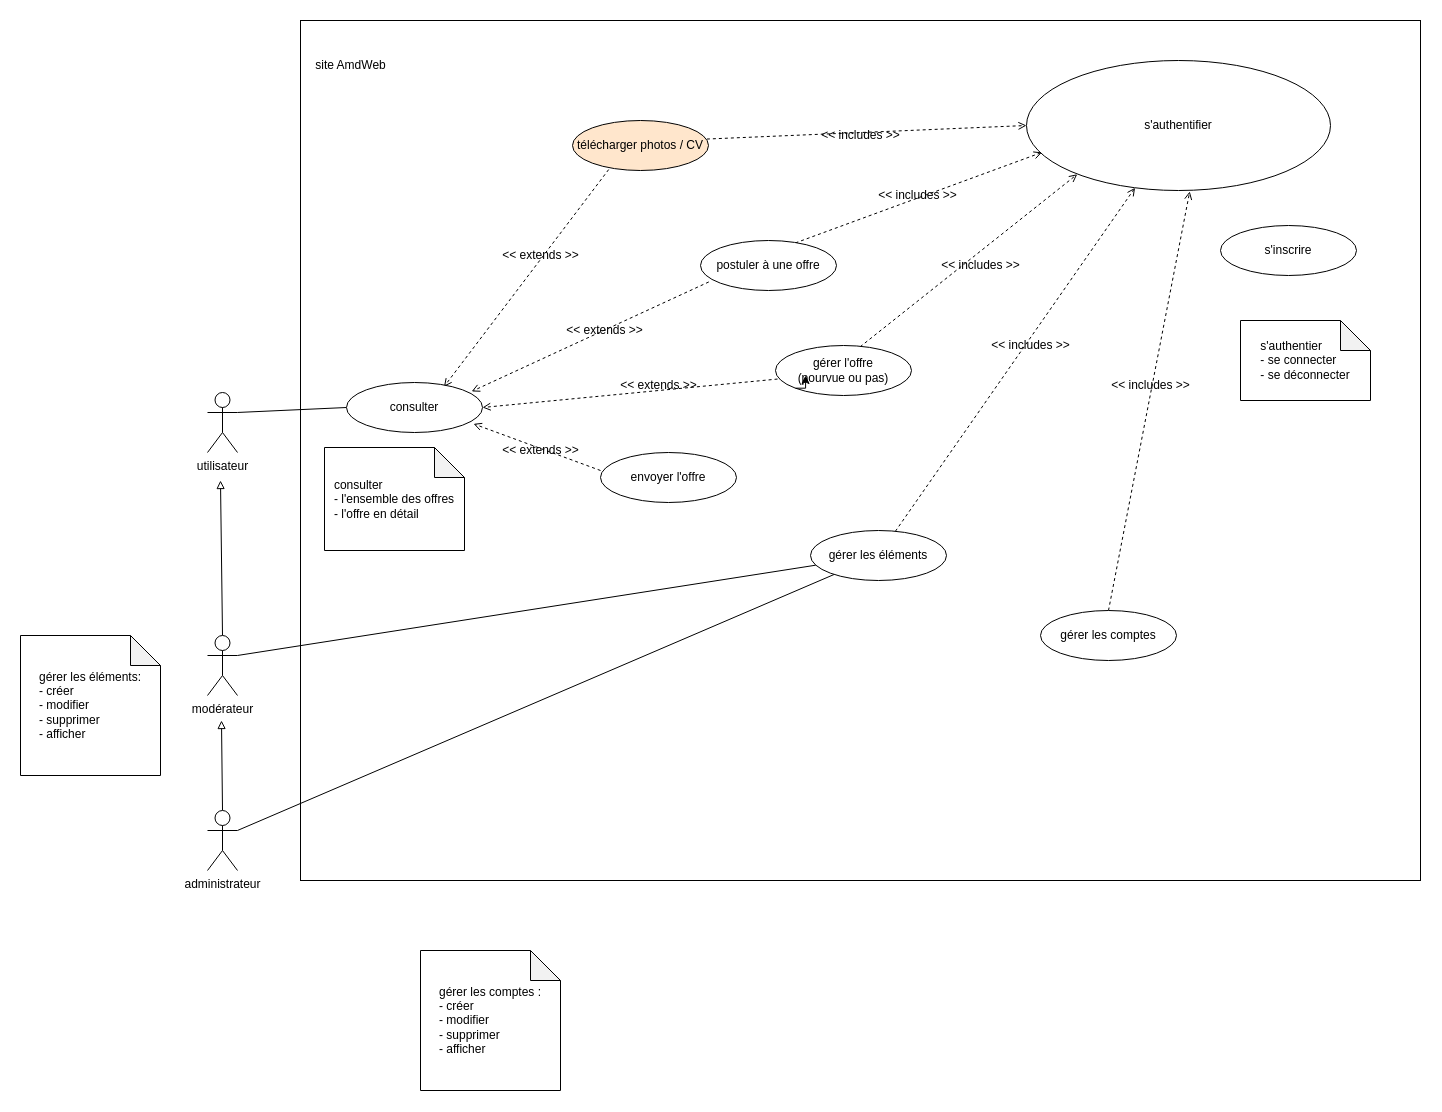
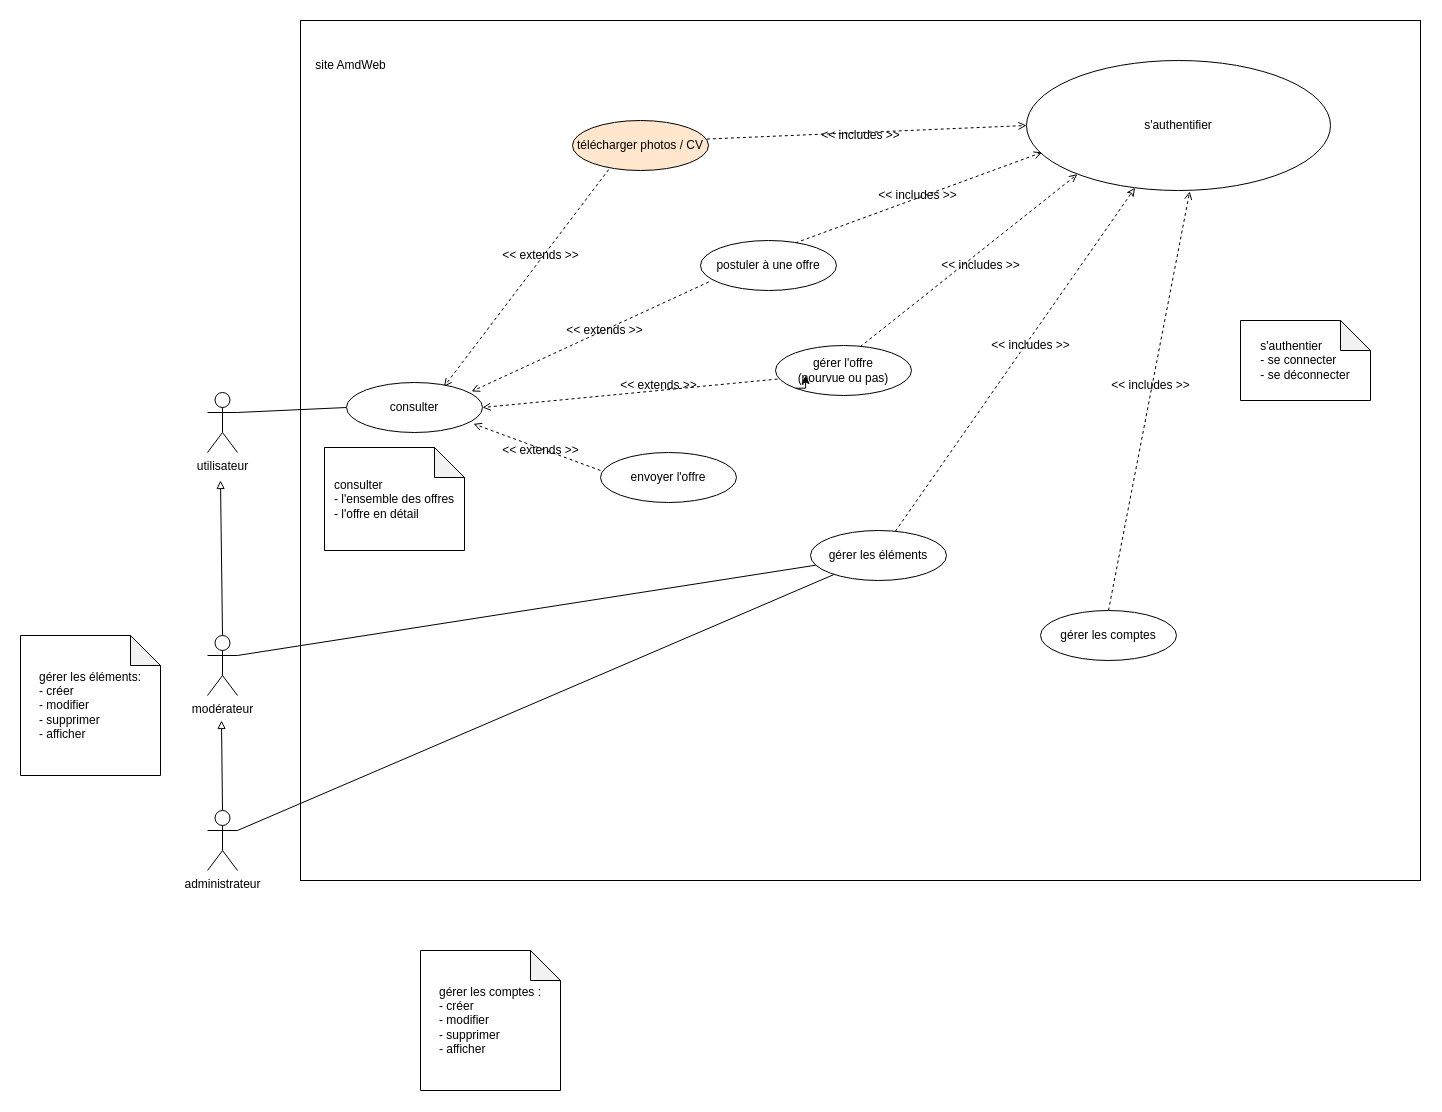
  <mxCell id="0" />
  <mxCell id="1" parent="0" />
  <mxCell id="2" value="" style="rounded=0;whiteSpace=wrap;html=1;" parent="1" vertex="1"><mxGeometry x="300" y="20" width="1120" height="860" as="geometry" /></mxCell>
  <mxCell id="3" value="site AmdWeb" style="text;html=1;align=center;verticalAlign=middle;resizable=0;points=[];autosize=1;strokeColor=none;fillColor=none;" parent="1" vertex="1"><mxGeometry x="300" y="50" width="100" height="30" as="geometry" /></mxCell>
  <mxCell id="4" style="edgeStyle=none;rounded=0;orthogonalLoop=1;jettySize=auto;html=1;exitX=1;exitY=0.333;exitDx=0;exitDy=0;exitPerimeter=0;entryX=0;entryY=0.5;entryDx=0;entryDy=0;endArrow=none;endFill=0;" parent="1" source="5" target="26" edge="1"><mxGeometry relative="1" as="geometry" /></mxCell>
  <mxCell id="5" value="utilisateur" style="shape=umlActor;verticalLabelPosition=bottom;verticalAlign=top;html=1;outlineConnect=0;" parent="1" vertex="1"><mxGeometry x="207" y="392" width="30" height="60" as="geometry" /></mxCell>
  <mxCell id="6" style="edgeStyle=none;rounded=0;orthogonalLoop=1;jettySize=auto;html=1;exitX=1;exitY=0.333;exitDx=0;exitDy=0;exitPerimeter=0;endArrow=none;endFill=0;" parent="1" source="8" target="22" edge="1"><mxGeometry relative="1" as="geometry" /></mxCell>
  <mxCell id="7" style="edgeStyle=none;rounded=0;orthogonalLoop=1;jettySize=auto;html=1;exitX=0.5;exitY=0;exitDx=0;exitDy=0;exitPerimeter=0;endArrow=block;endFill=0;" parent="1" source="8" edge="1"><mxGeometry relative="1" as="geometry"><mxPoint x="220" y="480" as="targetPoint" /></mxGeometry></mxCell>
  <mxCell id="8" value="modérateur" style="shape=umlActor;verticalLabelPosition=bottom;verticalAlign=top;html=1;outlineConnect=0;" parent="1" vertex="1"><mxGeometry x="207" y="635" width="30" height="60" as="geometry" /></mxCell>
  <mxCell id="9" style="edgeStyle=none;rounded=0;orthogonalLoop=1;jettySize=auto;html=1;exitX=1;exitY=0.333;exitDx=0;exitDy=0;exitPerimeter=0;endArrow=none;endFill=0;" parent="1" source="11" target="22" edge="1"><mxGeometry relative="1" as="geometry" /></mxCell>
  <mxCell id="10" style="edgeStyle=none;rounded=0;orthogonalLoop=1;jettySize=auto;html=1;exitX=0.5;exitY=0;exitDx=0;exitDy=0;exitPerimeter=0;endArrow=block;endFill=0;" parent="1" source="11" edge="1"><mxGeometry relative="1" as="geometry"><mxPoint x="221" y="720" as="targetPoint" /></mxGeometry></mxCell>
  <mxCell id="11" value="administrateur" style="shape=umlActor;verticalLabelPosition=bottom;verticalAlign=top;html=1;outlineConnect=0;" parent="1" vertex="1"><mxGeometry x="207" y="810" width="30" height="60" as="geometry" /></mxCell>
  <mxCell id="12" style="edgeStyle=none;rounded=0;orthogonalLoop=1;jettySize=auto;html=1;exitX=0.266;exitY=0.981;exitDx=0;exitDy=0;entryX=0.717;entryY=0.084;entryDx=0;entryDy=0;dashed=1;endArrow=open;endFill=0;entryPerimeter=0;exitPerimeter=0;" parent="1" source="14" target="26" edge="1"><mxGeometry relative="1" as="geometry"><mxPoint x="600.6" y="159.04" as="sourcePoint" /></mxGeometry></mxCell>
  <mxCell id="13" style="edgeStyle=none;rounded=0;orthogonalLoop=1;jettySize=auto;html=1;exitX=0.988;exitY=0.371;exitDx=0;exitDy=0;dashed=1;endArrow=open;endFill=0;entryX=0;entryY=0.5;entryDx=0;entryDy=0;exitPerimeter=0;" edge="1" parent="1" source="14" target="20"><mxGeometry relative="1" as="geometry" /></mxCell>
  <mxCell id="14" value="télécharger photos / CV" style="ellipse;whiteSpace=wrap;html=1;fillColor=#ffe6cc;" parent="1" vertex="1"><mxGeometry x="572" y="120" width="136" height="50" as="geometry" /></mxCell>
  <mxCell id="15" style="rounded=0;orthogonalLoop=1;jettySize=auto;html=1;entryX=0.934;entryY=0.827;entryDx=0;entryDy=0;dashed=1;endArrow=open;endFill=0;entryPerimeter=0;" edge="1" parent="1" target="26"><mxGeometry relative="1" as="geometry"><mxPoint x="600" y="470" as="sourcePoint" /></mxGeometry></mxCell>
  <mxCell id="16" value="envoyer l'offre" style="ellipse;whiteSpace=wrap;html=1;" parent="1" vertex="1"><mxGeometry x="600" y="452" width="136" height="50" as="geometry" /></mxCell>
  <mxCell id="17" style="edgeStyle=none;rounded=0;orthogonalLoop=1;jettySize=auto;html=1;exitX=0.061;exitY=0.829;exitDx=0;exitDy=0;entryX=0.92;entryY=0.179;entryDx=0;entryDy=0;endArrow=open;endFill=0;dashed=1;exitPerimeter=0;entryPerimeter=0;" parent="1" source="19" target="26" edge="1"><mxGeometry relative="1" as="geometry" /></mxCell>
  <mxCell id="18" style="edgeStyle=none;rounded=0;orthogonalLoop=1;jettySize=auto;html=1;exitX=0.698;exitY=0.048;exitDx=0;exitDy=0;entryX=0.051;entryY=0.707;entryDx=0;entryDy=0;entryPerimeter=0;dashed=1;endArrow=open;endFill=0;exitPerimeter=0;" edge="1" parent="1" source="19" target="20"><mxGeometry relative="1" as="geometry" /></mxCell>
  <mxCell id="19" value="postuler à une offre" style="ellipse;whiteSpace=wrap;html=1;" parent="1" vertex="1"><mxGeometry x="700" y="240" width="136" height="50" as="geometry" /></mxCell>
  <mxCell id="20" value="s'authentifier" style="ellipse;whiteSpace=wrap;html=1;" parent="1" vertex="1"><mxGeometry x="1026" y="60" width="304" height="130" as="geometry" /></mxCell>
- <mxCell id="21" style="edgeStyle=none;rounded=0;orthogonalLoop=1;jettySize=auto;html=1;dashed=1;endArrow=open;endFill=0;" parent="1" source="22" target="20" edge="1"><mxGeometry relative="1" as="geometry" /></mxCell>
+ <mxCell id="21" style="edgeStyle=none;rounded=0;orthogonalLoop=1;jettySize=auto;html=1;dashed=1;endArrow=classic;endFill=0;" parent="1" source="22" target="20" edge="1"><mxGeometry relative="1" as="geometry" /></mxCell>
  <mxCell id="22" value="gérer les éléments" style="ellipse;whiteSpace=wrap;html=1;" parent="1" vertex="1"><mxGeometry x="810" y="530" width="136" height="50" as="geometry" /></mxCell>
  <mxCell id="23" style="edgeStyle=none;rounded=0;orthogonalLoop=1;jettySize=auto;html=1;exitX=0.5;exitY=0;exitDx=0;exitDy=0;dashed=1;endArrow=open;endFill=0;entryX=0.537;entryY=1.007;entryDx=0;entryDy=0;entryPerimeter=0;" parent="1" source="24" target="20" edge="1"><mxGeometry relative="1" as="geometry" /></mxCell>
  <mxCell id="24" value="gérer les comptes" style="ellipse;whiteSpace=wrap;html=1;" parent="1" vertex="1"><mxGeometry x="1040" y="610" width="136" height="50" as="geometry" /></mxCell>
- <mxCell id="25" value="s'inscrire" style="ellipse;whiteSpace=wrap;html=1;" parent="1" vertex="1"><mxGeometry x="1220" y="225" width="136" height="50" as="geometry" /></mxCell>
  <mxCell id="26" value="consulter" style="ellipse;whiteSpace=wrap;html=1;" parent="1" vertex="1"><mxGeometry x="346" y="382" width="136" height="50" as="geometry" /></mxCell>
  <mxCell id="27" value="&lt;div align=&quot;left&quot;&gt;gérer les comptes :&lt;/div&gt;&lt;div align=&quot;left&quot;&gt;- créer&lt;/div&gt;&lt;div align=&quot;left&quot;&gt;- modifier&lt;/div&gt;&lt;div align=&quot;left&quot;&gt;- supprimer&lt;/div&gt;&lt;div align=&quot;left&quot;&gt;- afficher&lt;br&gt;&lt;/div&gt;" style="shape=note;whiteSpace=wrap;html=1;backgroundOutline=1;darkOpacity=0.05;" parent="1" vertex="1"><mxGeometry x="420" y="950" width="140" height="140" as="geometry" /></mxCell>
  <mxCell id="28" value="&lt;div align=&quot;left&quot;&gt;gérer les éléments:&lt;/div&gt;&lt;div align=&quot;left&quot;&gt;- créer&lt;/div&gt;&lt;div align=&quot;left&quot;&gt;- modifier&lt;/div&gt;&lt;div align=&quot;left&quot;&gt;- supprimer&lt;/div&gt;&lt;div align=&quot;left&quot;&gt;- afficher&lt;br&gt;&lt;/div&gt;" style="shape=note;whiteSpace=wrap;html=1;backgroundOutline=1;darkOpacity=0.05;" parent="1" vertex="1"><mxGeometry x="20" y="635" width="140" height="140" as="geometry" /></mxCell>
  <mxCell id="29" value="&lt;div align=&quot;left&quot;&gt;consulter&lt;/div&gt;&lt;div align=&quot;left&quot;&gt;- l'ensemble des offres&lt;br&gt;&lt;/div&gt;&lt;div align=&quot;left&quot;&gt;- l'offre en détail&lt;br&gt;&lt;/div&gt;" style="shape=note;whiteSpace=wrap;html=1;backgroundOutline=1;darkOpacity=0.05;" parent="1" vertex="1"><mxGeometry x="324" y="447" width="140" height="103" as="geometry" /></mxCell>
  <mxCell id="30" style="edgeStyle=none;rounded=0;orthogonalLoop=1;jettySize=auto;html=1;exitX=0.015;exitY=0.671;exitDx=0;exitDy=0;entryX=1;entryY=0.5;entryDx=0;entryDy=0;dashed=1;endArrow=open;endFill=0;exitPerimeter=0;" edge="1" parent="1" source="32" target="26"><mxGeometry relative="1" as="geometry" /></mxCell>
  <mxCell id="31" style="edgeStyle=none;rounded=0;orthogonalLoop=1;jettySize=auto;html=1;exitX=0.588;exitY=0.1;exitDx=0;exitDy=0;entryX=0.167;entryY=0.875;entryDx=0;entryDy=0;dashed=1;endArrow=open;endFill=0;entryPerimeter=0;exitPerimeter=0;" edge="1" parent="1" source="32" target="20"><mxGeometry relative="1" as="geometry" /></mxCell>
  <mxCell id="32" value="&lt;div&gt;gérer l'offre&lt;/div&gt;&lt;div&gt;(pourvue ou pas)&lt;br&gt;&lt;/div&gt;" style="ellipse;whiteSpace=wrap;html=1;" parent="1" vertex="1"><mxGeometry x="775" y="345" width="136" height="50" as="geometry" /></mxCell>
  <mxCell id="33" value="&lt;div align=&quot;left&quot;&gt;s'authentier&lt;/div&gt;&lt;div align=&quot;left&quot;&gt;- se connecter&lt;br&gt;&lt;/div&gt;&lt;div align=&quot;left&quot;&gt;- se déconnecter&lt;br&gt;&lt;/div&gt;" style="shape=note;whiteSpace=wrap;html=1;backgroundOutline=1;darkOpacity=0.05;" parent="1" vertex="1"><mxGeometry x="1240" y="320" width="130" height="80" as="geometry" /></mxCell>
  <mxCell id="34" value="&amp;lt;&amp;lt; includes &amp;gt;&amp;gt;" style="text;html=1;align=center;verticalAlign=middle;resizable=0;points=[];autosize=1;strokeColor=none;fillColor=none;" parent="1" vertex="1"><mxGeometry x="980" y="330" width="100" height="30" as="geometry" /></mxCell>
  <mxCell id="35" value="&amp;lt;&amp;lt; includes &amp;gt;&amp;gt;" style="text;html=1;align=center;verticalAlign=middle;resizable=0;points=[];autosize=1;strokeColor=none;fillColor=none;" parent="1" vertex="1"><mxGeometry x="930" y="250" width="100" height="30" as="geometry" /></mxCell>
  <mxCell id="36" value="&amp;lt;&amp;lt; extends &amp;gt;&amp;gt;" style="text;html=1;align=center;verticalAlign=middle;resizable=0;points=[];autosize=1;strokeColor=none;fillColor=none;" parent="1" vertex="1"><mxGeometry x="554" y="315" width="100" height="30" as="geometry" /></mxCell>
  <mxCell id="37" value="&amp;lt;&amp;lt; extends &amp;gt;&amp;gt;" style="text;html=1;align=center;verticalAlign=middle;resizable=0;points=[];autosize=1;strokeColor=none;fillColor=none;" parent="1" vertex="1"><mxGeometry x="490" y="435" width="100" height="30" as="geometry" /></mxCell>
  <mxCell id="38" value="&amp;lt;&amp;lt; extends &amp;gt;&amp;gt;" style="text;html=1;align=center;verticalAlign=middle;resizable=0;points=[];autosize=1;strokeColor=none;fillColor=none;" parent="1" vertex="1"><mxGeometry x="490" y="240" width="100" height="30" as="geometry" /></mxCell>
  <mxCell id="39" value="&amp;lt;&amp;lt; extends &amp;gt;&amp;gt;" style="text;html=1;align=center;verticalAlign=middle;resizable=0;points=[];autosize=1;strokeColor=none;fillColor=none;" parent="1" vertex="1"><mxGeometry x="608" y="370" width="100" height="30" as="geometry" /></mxCell>
  <mxCell id="40" style="edgeStyle=none;rounded=0;orthogonalLoop=1;jettySize=auto;html=1;exitX=1;exitY=1;exitDx=0;exitDy=0;exitPerimeter=0;dashed=1;endArrow=open;endFill=0;" parent="1" source="8" target="8" edge="1"><mxGeometry relative="1" as="geometry" /></mxCell>
  <mxCell id="41" value="&amp;lt;&amp;lt; includes &amp;gt;&amp;gt;" style="text;html=1;align=center;verticalAlign=middle;resizable=0;points=[];autosize=1;strokeColor=none;fillColor=none;" parent="1" vertex="1"><mxGeometry x="1100" y="370" width="100" height="30" as="geometry" /></mxCell>
  <mxCell id="42" style="edgeStyle=orthogonalEdgeStyle;rounded=0;orthogonalLoop=1;jettySize=auto;html=1;exitX=0;exitY=1;exitDx=0;exitDy=0;entryX=0.221;entryY=0.6;entryDx=0;entryDy=0;entryPerimeter=0;" edge="1" parent="1" source="32" target="32"><mxGeometry relative="1" as="geometry" /></mxCell>
  <mxCell id="43" value="&amp;lt;&amp;lt; includes &amp;gt;&amp;gt;" style="text;html=1;align=center;verticalAlign=middle;resizable=0;points=[];autosize=1;strokeColor=none;fillColor=none;" vertex="1" parent="1"><mxGeometry x="867" y="180" width="100" height="30" as="geometry" /></mxCell>
  <mxCell id="44" value="&amp;lt;&amp;lt; includes &amp;gt;&amp;gt;" style="text;html=1;align=center;verticalAlign=middle;resizable=0;points=[];autosize=1;strokeColor=none;fillColor=none;" vertex="1" parent="1"><mxGeometry x="810" y="120" width="100" height="30" as="geometry" /></mxCell>
